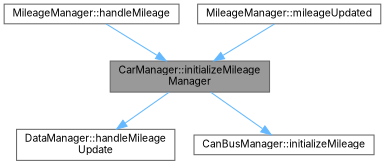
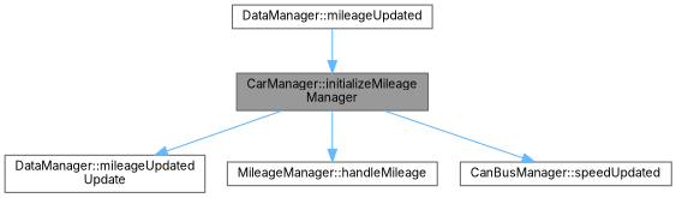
  digraph {
    fontname=Inter
    rankdir=TB
    node [color=grey40 fillcolor=white fontname=Inter fontsize=10 shape=box style=filled]
    edge [color=steelblue1 fontname=Inter fontsize=10 labelfontname=Helvetica labelfontsize=10 style=solid]
    n1 [color=gray40 fillcolor=grey60 fontcolor=black height=0.2 label="CarManager::initializeMileage\lManager" width=0.4]
-   n2 [height=0.2 label="DataManager::handleMileage\lUpdate" width=0.4]
+   n2 [height=0.2 label="DataManager::mileageUpdated\lUpdate" width=0.4]
    n3 [height=0.2 label="MileageManager::handleMileage" width=0.4]
-   n4 [height=0.2 label="CanBusManager::initializeMileage" width=0.4]
-   n5 [height=0.2 label="MileageManager::mileageUpdated" width=0.4]
+   n4 [height=0.2 label="CanBusManager::speedUpdated" width=0.4]
+   n5 [height=0.2 label="DataManager::mileageUpdated" width=0.4]
    n1 -> n2
-   n3 -> n1
+   n1 -> n3
    n1 -> n4
    n5 -> n1
  }
